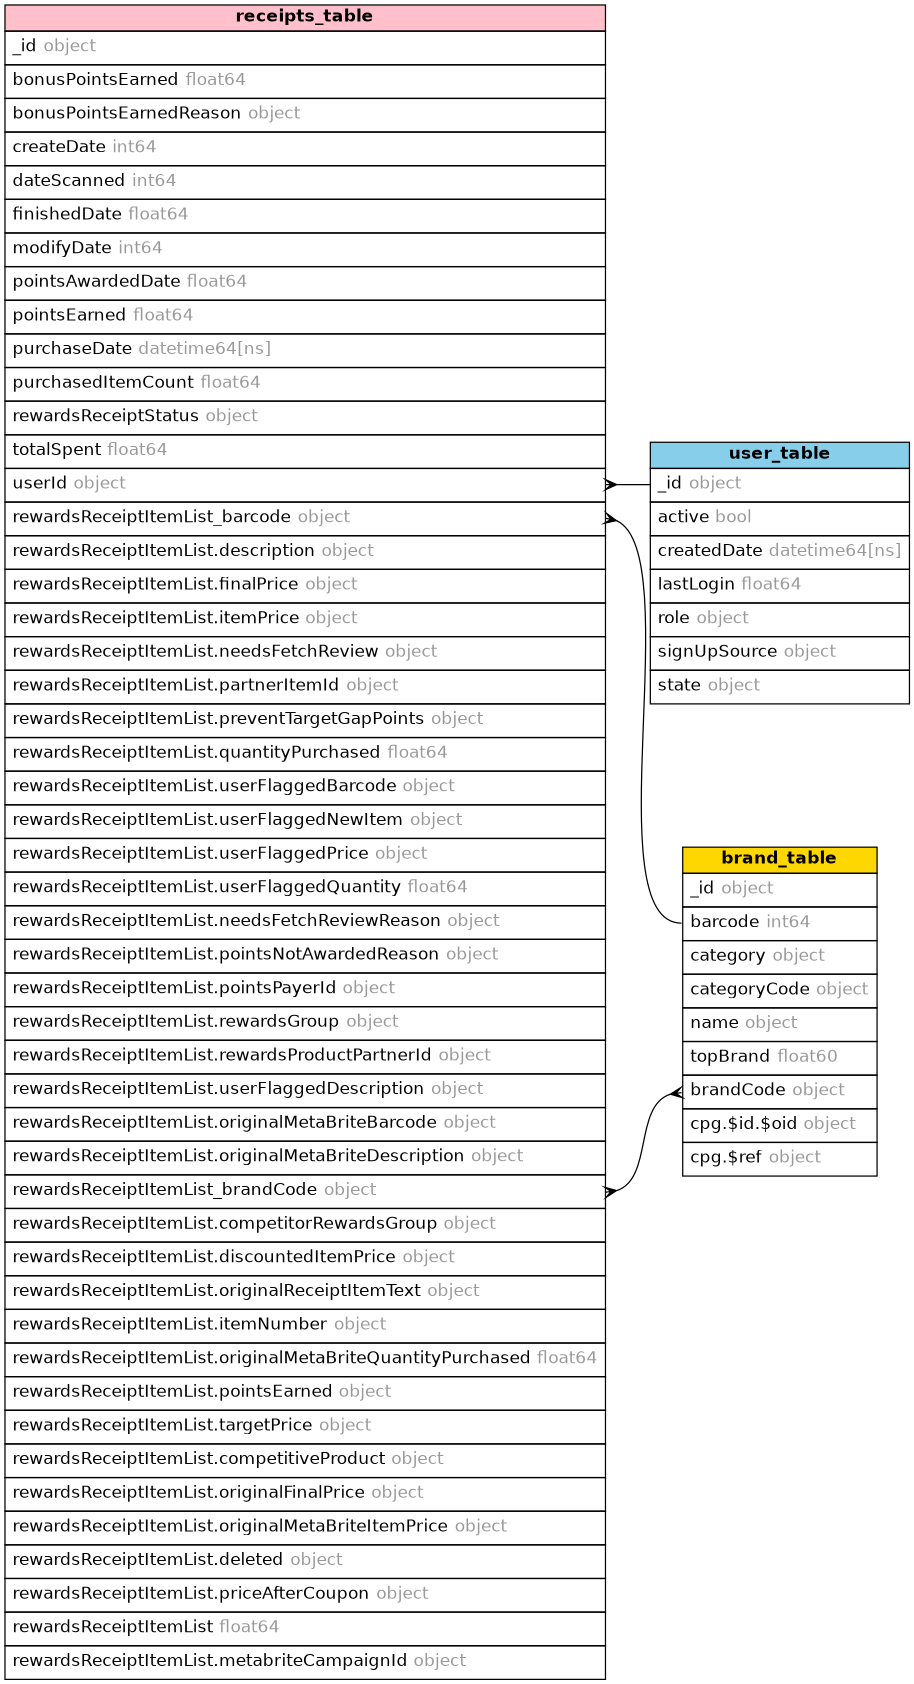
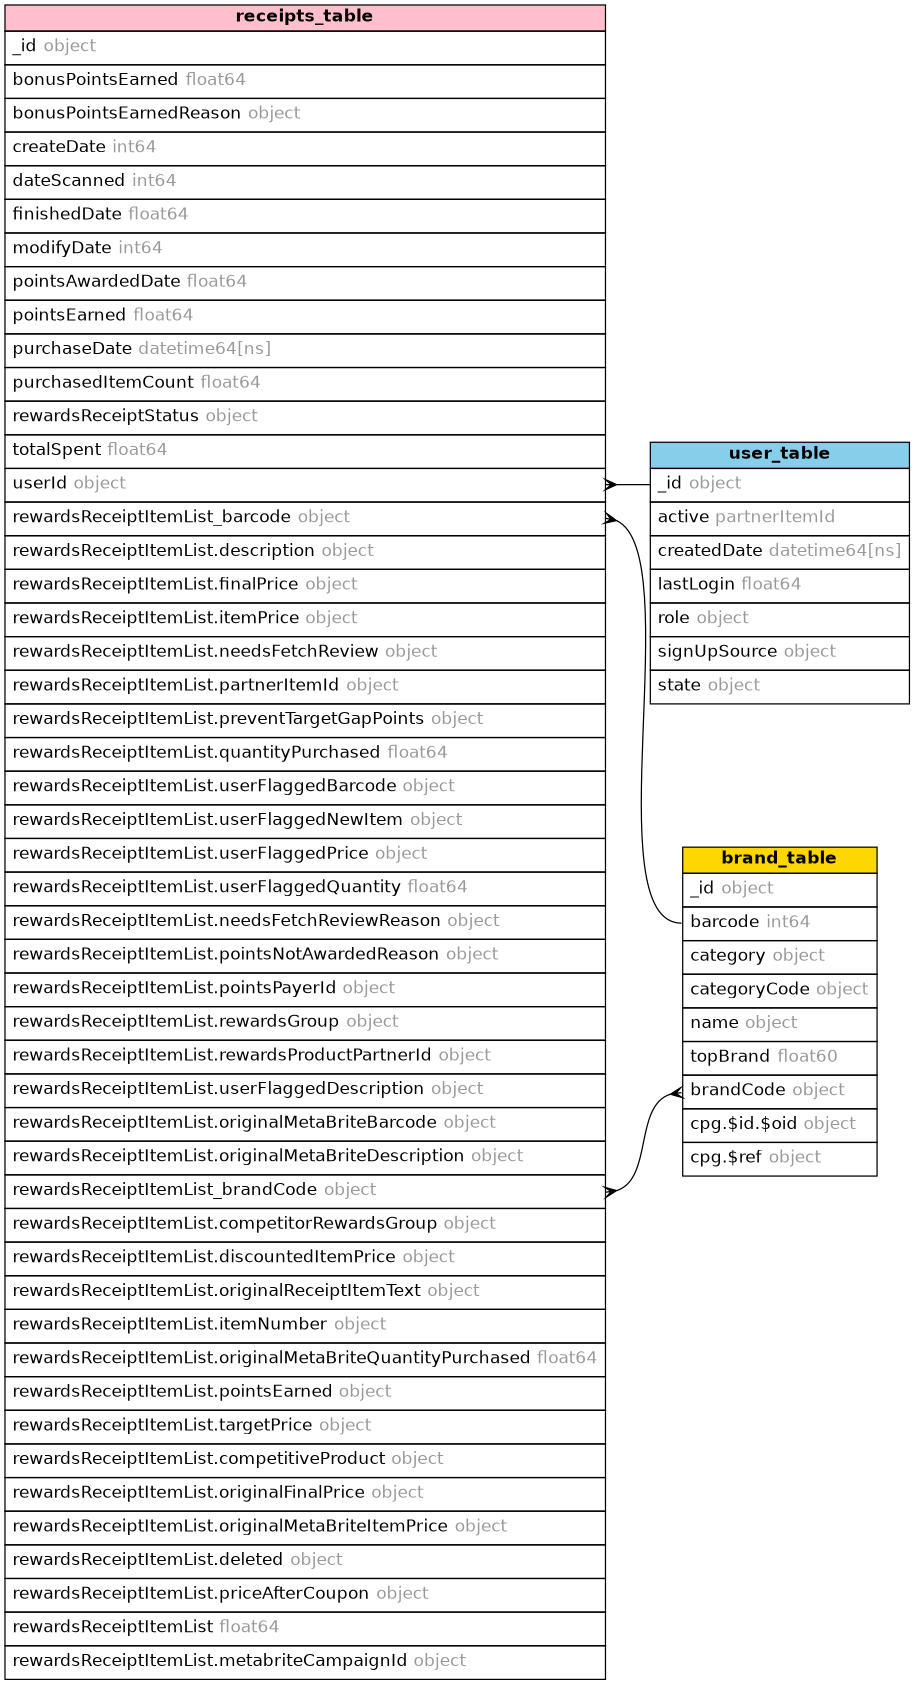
  digraph {
    cencentrate=true
    fontname=Helvetica
    nodesep=0.5
    rankdir=LR
    splines=spline
    node [fontname=Helvetica shape=plain]
    edge [arrowhead=none arrowsize=0.9 arrowtail=ocrow dir=both fontname=Helvetica fontsize=12 labelangle=32 labeldistance=1.8 penwidth=1.0]
    n1 [label=<         <table border="0" cellborder="1" cellspacing="0">         <tr><td bgcolor="pink"><b>receipts_table</b></td></tr>          		<tr><td port="_id" align="left" cellpadding="5">_id <font color="grey60">object</font></td></tr> 		<tr><td port="bonusPointsEarned" align="left" cellpadding="5">bonusPointsEarned <font color="grey60">float64</font></td></tr> 		<tr><td port="bonusPointsEarnedReason" align="left" cellpadding="5">bonusPointsEarnedReason <font color="grey60">object</font></td></tr> 		<tr><td port="createDate" align="left" cellpadding="5">createDate <font color="grey60">int64</font></td></tr> 		<tr><td port="dateScanned" align="left" cellpadding="5">dateScanned <font color="grey60">int64</font></td></tr> 		<tr><td port="finishedDate" align="left" cellpadding="5">finishedDate <font color="grey60">float64</font></td></tr> 		<tr><td port="modifyDate" align="left" cellpadding="5">modifyDate <font color="grey60">int64</font></td></tr> 		<tr><td port="pointsAwardedDate" align="left" cellpadding="5">pointsAwardedDate <font color="grey60">float64</font></td></tr> 		<tr><td port="pointsEarned" align="left" cellpadding="5">pointsEarned <font color="grey60">float64</font></td></tr> 		<tr><td port="purchaseDate" align="left" cellpadding="5">purchaseDate <font color="grey60">datetime64[ns]</font></td></tr> 		<tr><td port="purchasedItemCount" align="left" cellpadding="5">purchasedItemCount <font color="grey60">float64</font></td></tr> 		<tr><td port="rewardsReceiptStatus" align="left" cellpadding="5">rewardsReceiptStatus <font color="grey60">object</font></td></tr> 		<tr><td port="totalSpent" align="left" cellpadding="5">totalSpent <font color="grey60">float64</font></td></tr> 		<tr><td port="userId" align="left" cellpadding="5">userId <font color="grey60">object</font></td></tr> 		<tr><td port="rewardsReceiptItemList_barcode" align="left" cellpadding="5">rewardsReceiptItemList_barcode <font color="grey60">object</font></td></tr> 		<tr><td port="rewardsReceiptItemList.description" align="left" cellpadding="5">rewardsReceiptItemList.description <font color="grey60">object</font></td></tr> 		<tr><td port="rewardsReceiptItemList.finalPrice" align="left" cellpadding="5">rewardsReceiptItemList.finalPrice <font color="grey60">object</font></td></tr> 		<tr><td port="rewardsReceiptItemList.itemPrice" align="left" cellpadding="5">rewardsReceiptItemList.itemPrice <font color="grey60">object</font></td></tr> 		<tr><td port="rewardsReceiptItemList.needsFetchReview" align="left" cellpadding="5">rewardsReceiptItemList.needsFetchReview <font color="grey60">object</font></td></tr> 		<tr><td port="rewardsReceiptItemList.partnerItemId" align="left" cellpadding="5">rewardsReceiptItemList.partnerItemId <font color="grey60">object</font></td></tr> 		<tr><td port="rewardsReceiptItemList.preventTargetGapPoints" align="left" cellpadding="5">rewardsReceiptItemList.preventTargetGapPoints <font color="grey60">object</font></td></tr> 		<tr><td port="rewardsReceiptItemList.quantityPurchased" align="left" cellpadding="5">rewardsReceiptItemList.quantityPurchased <font color="grey60">float64</font></td></tr> 		<tr><td port="rewardsReceiptItemList.userFlaggedBarcode" align="left" cellpadding="5">rewardsReceiptItemList.userFlaggedBarcode <font color="grey60">object</font></td></tr> 		<tr><td port="rewardsReceiptItemList.userFlaggedNewItem" align="left" cellpadding="5">rewardsReceiptItemList.userFlaggedNewItem <font color="grey60">object</font></td></tr> 		<tr><td port="rewardsReceiptItemList.userFlaggedPrice" align="left" cellpadding="5">rewardsReceiptItemList.userFlaggedPrice <font color="grey60">object</font></td></tr> 		<tr><td port="rewardsReceiptItemList.userFlaggedQuantity" align="left" cellpadding="5">rewardsReceiptItemList.userFlaggedQuantity <font color="grey60">float64</font></td></tr> 		<tr><td port="rewardsReceiptItemList.needsFetchReviewReason" align="left" cellpadding="5">rewardsReceiptItemList.needsFetchReviewReason <font color="grey60">object</font></td></tr> 		<tr><td port="rewardsReceiptItemList.pointsNotAwardedReason" align="left" cellpadding="5">rewardsReceiptItemList.pointsNotAwardedReason <font color="grey60">object</font></td></tr> 		<tr><td port="rewardsReceiptItemList.pointsPayerId" align="left" cellpadding="5">rewardsReceiptItemList.pointsPayerId <font color="grey60">object</font></td></tr> 		<tr><td port="rewardsReceiptItemList.rewardsGroup" align="left" cellpadding="5">rewardsReceiptItemList.rewardsGroup <font color="grey60">object</font></td></tr> 		<tr><td port="rewardsReceiptItemList.rewardsProductPartnerId" align="left" cellpadding="5">rewardsReceiptItemList.rewardsProductPartnerId <font color="grey60">object</font></td></tr> 		<tr><td port="rewardsReceiptItemList.userFlaggedDescription" align="left" cellpadding="5">rewardsReceiptItemList.userFlaggedDescription <font color="grey60">object</font></td></tr> 		<tr><td port="rewardsReceiptItemList.originalMetaBriteBarcode" align="left" cellpadding="5">rewardsReceiptItemList.originalMetaBriteBarcode <font color="grey60">object</font></td></tr> 		<tr><td port="rewardsReceiptItemList.originalMetaBriteDescription" align="left" cellpadding="5">rewardsReceiptItemList.originalMetaBriteDescription <font color="grey60">object</font></td></tr> 		<tr><td port="rewardsReceiptItemList_brandCode" align="left" cellpadding="5">rewardsReceiptItemList_brandCode <font color="grey60">object</font></td></tr> 		<tr><td port="rewardsReceiptItemList.competitorRewardsGroup" align="left" cellpadding="5">rewardsReceiptItemList.competitorRewardsGroup <font color="grey60">object</font></td></tr> 		<tr><td port="rewardsReceiptItemList.discountedItemPrice" align="left" cellpadding="5">rewardsReceiptItemList.discountedItemPrice <font color="grey60">object</font></td></tr> 		<tr><td port="rewardsReceiptItemList.originalReceiptItemText" align="left" cellpadding="5">rewardsReceiptItemList.originalReceiptItemText <font color="grey60">object</font></td></tr> 		<tr><td port="rewardsReceiptItemList.itemNumber" align="left" cellpadding="5">rewardsReceiptItemList.itemNumber <font color="grey60">object</font></td></tr> 		<tr><td port="rewardsReceiptItemList.originalMetaBriteQuantityPurchased" align="left" cellpadding="5">rewardsReceiptItemList.originalMetaBriteQuantityPurchased <font color="grey60">float64</font></td></tr> 		<tr><td port="rewardsReceiptItemList.pointsEarned" align="left" cellpadding="5">rewardsReceiptItemList.pointsEarned <font color="grey60">object</font></td></tr> 		<tr><td port="rewardsReceiptItemList.targetPrice" align="left" cellpadding="5">rewardsReceiptItemList.targetPrice <font color="grey60">object</font></td></tr> 		<tr><td port="rewardsReceiptItemList.competitiveProduct" align="left" cellpadding="5">rewardsReceiptItemList.competitiveProduct <font color="grey60">object</font></td></tr> 		<tr><td port="rewardsReceiptItemList.originalFinalPrice" align="left" cellpadding="5">rewardsReceiptItemList.originalFinalPrice <font color="grey60">object</font></td></tr> 		<tr><td port="rewardsReceiptItemList.originalMetaBriteItemPrice" align="left" cellpadding="5">rewardsReceiptItemList.originalMetaBriteItemPrice <font color="grey60">object</font></td></tr> 		<tr><td port="rewardsReceiptItemList.deleted" align="left" cellpadding="5">rewardsReceiptItemList.deleted <font color="grey60">object</font></td></tr> 		<tr><td port="rewardsReceiptItemList.priceAfterCoupon" align="left" cellpadding="5">rewardsReceiptItemList.priceAfterCoupon <font color="grey60">object</font></td></tr> 		<tr><td port="rewardsReceiptItemList" align="left" cellpadding="5">rewardsReceiptItemList <font color="grey60">float64</font></td></tr> 		<tr><td port="rewardsReceiptItemList.metabriteCampaignId" align="left" cellpadding="5">rewardsReceiptItemList.metabriteCampaignId <font color="grey60">object</font></td></tr> 		</table>>]
-   n2 [label=<         <table border="0" cellborder="1" cellspacing="0">         <tr><td bgcolor="skyblue"><b>user_table</b></td></tr>          		<tr><td port="_id" align="left" cellpadding="5">_id <font color="grey60">object</font></td></tr> 		<tr><td port="active" align="left" cellpadding="5">active <font color="grey60">bool</font></td></tr> 		<tr><td port="createdDate" align="left" cellpadding="5">createdDate <font color="grey60">datetime64[ns]</font></td></tr> 		<tr><td port="lastLogin" align="left" cellpadding="5">lastLogin <font color="grey60">float64</font></td></tr> 		<tr><td port="role" align="left" cellpadding="5">role <font color="grey60">object</font></td></tr> 		<tr><td port="signUpSource" align="left" cellpadding="5">signUpSource <font color="grey60">object</font></td></tr> 		<tr><td port="state" align="left" cellpadding="5">state <font color="grey60">object</font></td></tr> 		</table>>]
+   n2 [label=<         <table border="0" cellborder="1" cellspacing="0">         <tr><td bgcolor="skyblue"><b>user_table</b></td></tr>          		<tr><td port="_id" align="left" cellpadding="5">_id <font color="grey60">object</font></td></tr> 		<tr><td port="active" align="left" cellpadding="5">active <font color="grey60">partnerItemId</font></td></tr> 		<tr><td port="createdDate" align="left" cellpadding="5">createdDate <font color="grey60">datetime64[ns]</font></td></tr> 		<tr><td port="lastLogin" align="left" cellpadding="5">lastLogin <font color="grey60">float64</font></td></tr> 		<tr><td port="role" align="left" cellpadding="5">role <font color="grey60">object</font></td></tr> 		<tr><td port="signUpSource" align="left" cellpadding="5">signUpSource <font color="grey60">object</font></td></tr> 		<tr><td port="state" align="left" cellpadding="5">state <font color="grey60">object</font></td></tr> 		</table>>]
    n3 [label=<         <table border="0" cellborder="1" cellspacing="0">         <tr><td bgcolor="gold"><b>brand_table</b></td></tr>          		<tr><td port="_id" align="left" cellpadding="5">_id <font color="grey60">object</font></td></tr> 		<tr><td port="barcode" align="left" cellpadding="5">barcode <font color="grey60">int64</font></td></tr> 		<tr><td port="category" align="left" cellpadding="5">category <font color="grey60">object</font></td></tr> 		<tr><td port="categoryCode" align="left" cellpadding="5">categoryCode <font color="grey60">object</font></td></tr> 		<tr><td port="name" align="left" cellpadding="5">name <font color="grey60">object</font></td></tr> 		<tr><td port="topBrand" align="left" cellpadding="5">topBrand <font color="grey60">float60</font></td></tr> 		<tr><td port="brandCode" align="left" cellpadding="5">brandCode <font color="grey60">object</font></td></tr> 		<tr><td port="cpg.$id.$oid" align="left" cellpadding="5">cpg.$id.$oid <font color="grey60">object</font></td></tr> 		<tr><td port="cpg.$ref" align="left" cellpadding="5">cpg.$ref <font color="grey60">object</font></td></tr> 		</table>>]
    n1 -> n2 [headport=_id tailport=userId]
    n1 -> n3 [arrowhead=ocrow headport=brandCode tailport=rewardsReceiptItemList_brandCode]
    n1 -> n3 [headport=barcode tailport=rewardsReceiptItemList_barcode]
  }
